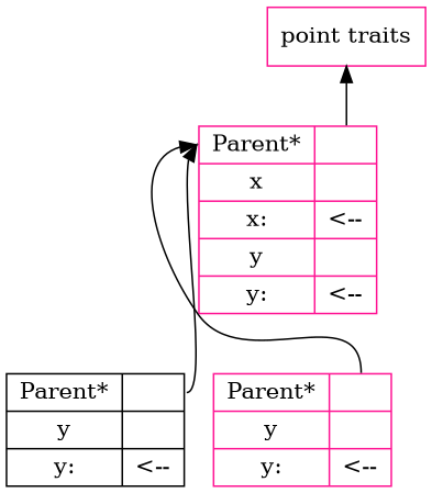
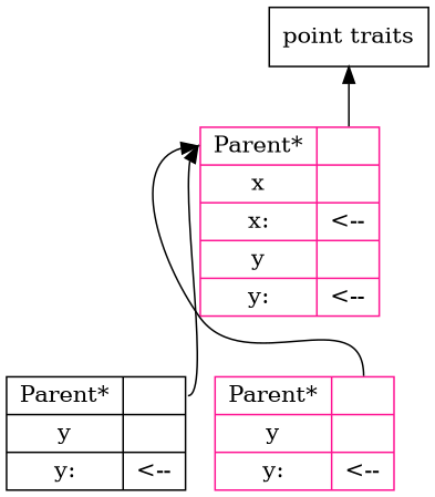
  digraph {
    rankdir=BT
    node [shape=record color=black]
    edge [headport=f00 tailport=f01]
-   n1 [label="<f00> point traits" color=deeppink]
+   n1 [label="<f00> point traits"]
    n2 [label="{<f00> Parent* | <f10> x | <f20> x: | <f30> y | <f40> y:} | {<f01> | <f11> | <f21> \<-- | <f31> | <f41> \<--}" color=deeppink]
    n3 [label="{<f00> Parent* | <f10> y | <f20> y: } | {<f01> | <f11> | <f21> \<--}"]
    n4 [label="{<f00> Parent* | <f10> y | <f20> y: } | {<f01> | <f11> | <f21> \<--}" color=deeppink]
    n2 -> n1
    n3 -> n2
    n4 -> n2
  }
